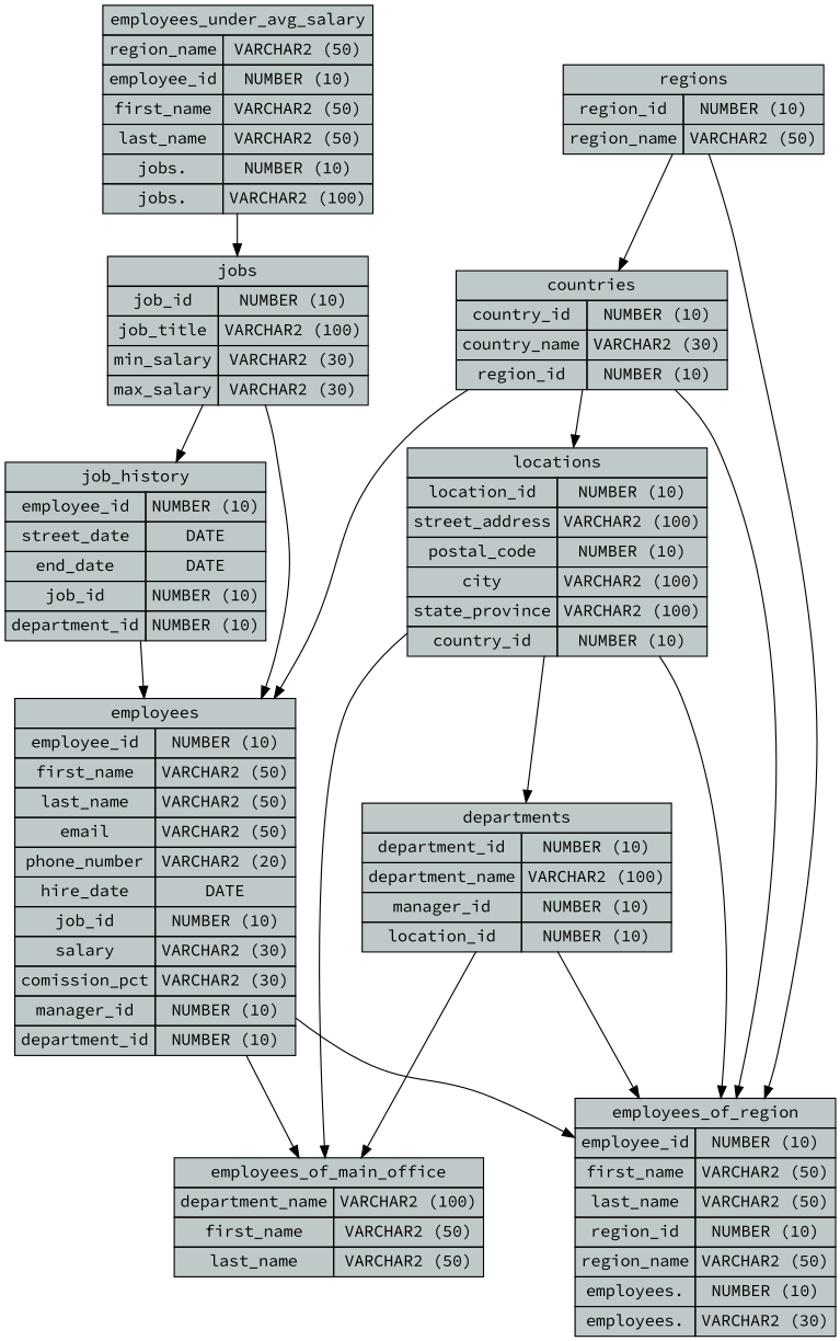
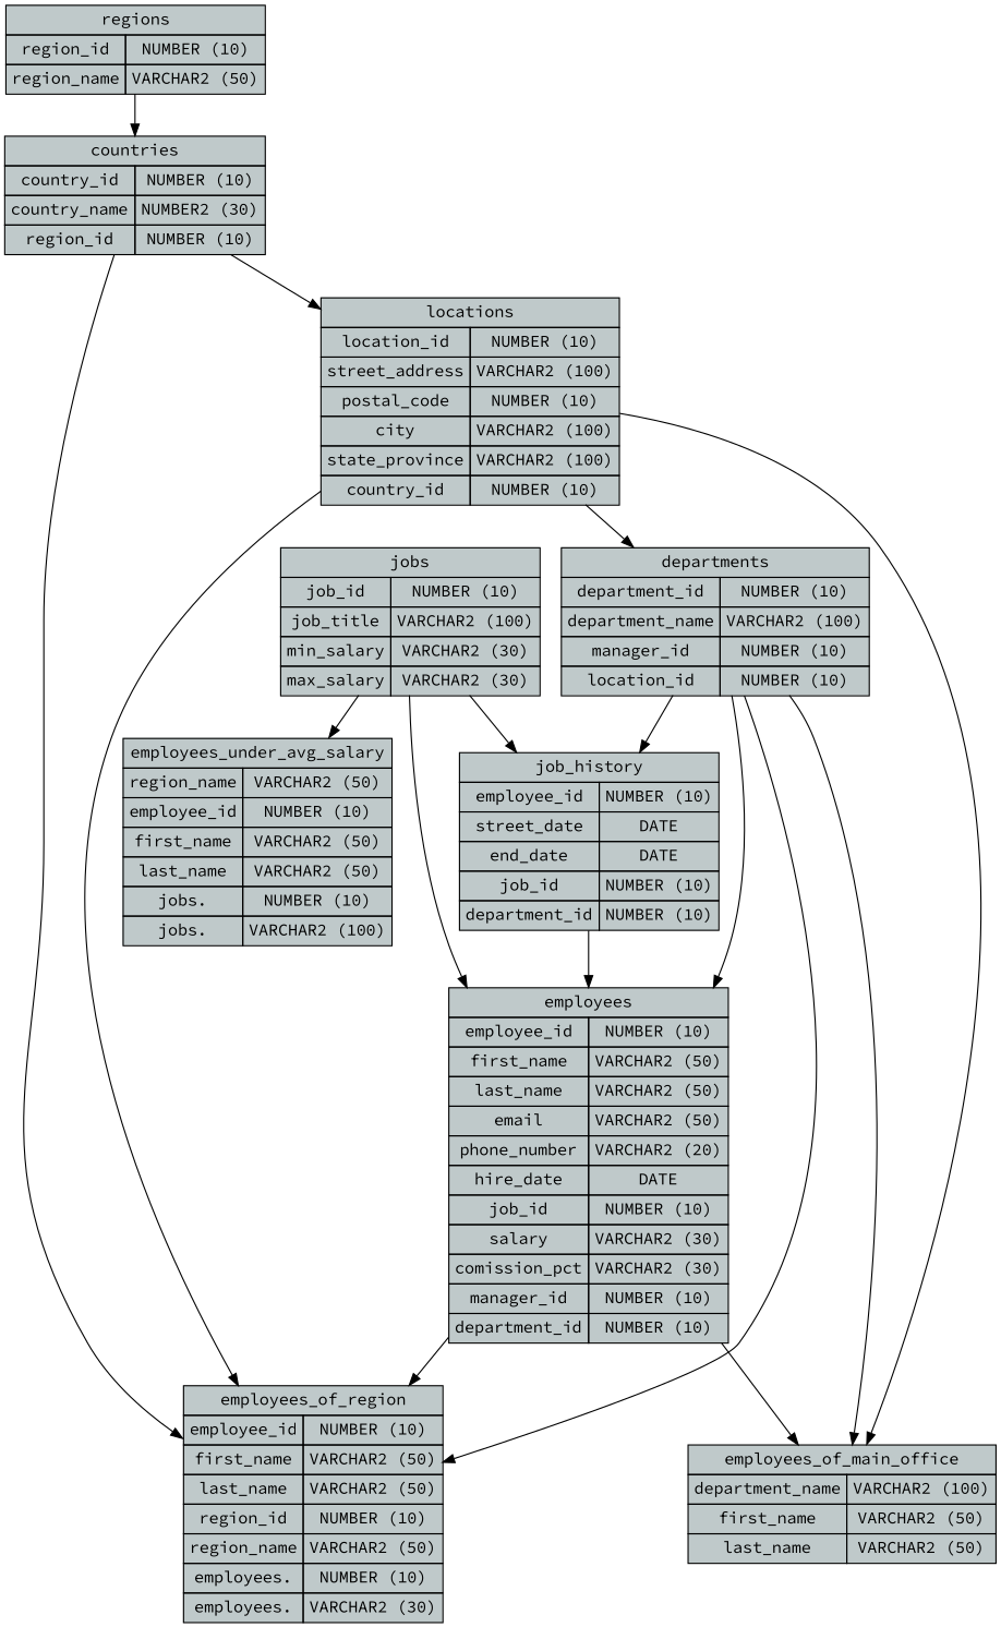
  digraph {
    fontname="Source Code Pro"
    node [fillcolor="#BFC9CA" fontname="Source Code Pro" margin=0 shape=none style=filled]
    edge [fontname="Source Code Pro"]
-   n1 [label=<<TABLE BORDER="0" CELLBORDER="1" CELLSPACING="0" CELLPADDING="4"><TR><TD COLSPAN="2">countries</TD></TR><TR><TD>country_id</TD><TD>NUMBER (10)</TD></TR><TR><TD>country_name</TD><TD>VARCHAR2 (30)</TD></TR><TR><TD>region_id</TD><TD>NUMBER (10)</TD></TR></TABLE>>]
+   n1 [label=<<TABLE BORDER="0" CELLBORDER="1" CELLSPACING="0" CELLPADDING="4"><TR><TD COLSPAN="2">countries</TD></TR><TR><TD>country_id</TD><TD>NUMBER (10)</TD></TR><TR><TD>country_name</TD><TD>NUMBER2 (30)</TD></TR><TR><TD>region_id</TD><TD>NUMBER (10)</TD></TR></TABLE>>]
    n2 [label=<<TABLE BORDER="0" CELLBORDER="1" CELLSPACING="0" CELLPADDING="4"><TR><TD COLSPAN="2">locations</TD></TR><TR><TD>location_id</TD><TD>NUMBER (10)</TD></TR><TR><TD>street_address</TD><TD>VARCHAR2 (100)</TD></TR><TR><TD>postal_code</TD><TD>NUMBER (10)</TD></TR><TR><TD>city</TD><TD>VARCHAR2 (100)</TD></TR><TR><TD>state_province</TD><TD>VARCHAR2 (100)</TD></TR><TR><TD>country_id</TD><TD>NUMBER (10)</TD></TR></TABLE>>]
    n3 [label=<<TABLE BORDER="0" CELLBORDER="1" CELLSPACING="0" CELLPADDING="4"><TR><TD COLSPAN="2">employees_of_region</TD></TR><TR><TD>employee_id</TD><TD>NUMBER (10)</TD></TR><TR><TD>first_name</TD><TD>VARCHAR2 (50)</TD></TR><TR><TD>last_name</TD><TD>VARCHAR2 (50)</TD></TR><TR><TD>region_id</TD><TD>NUMBER (10)</TD></TR><TR><TD>region_name</TD><TD>VARCHAR2 (50)</TD></TR><TR><TD>employees.</TD><TD>NUMBER (10)</TD></TR><TR><TD>employees.</TD><TD>VARCHAR2 (30)</TD></TR></TABLE>>]
    n4 [label=<<TABLE BORDER="0" CELLBORDER="1" CELLSPACING="0" CELLPADDING="4"><TR><TD COLSPAN="2">departments</TD></TR><TR><TD>department_id</TD><TD>NUMBER (10)</TD></TR><TR><TD>department_name</TD><TD>VARCHAR2 (100)</TD></TR><TR><TD>manager_id</TD><TD>NUMBER (10)</TD></TR><TR><TD>location_id</TD><TD>NUMBER (10)</TD></TR></TABLE>>]
    n5 [label=<<TABLE BORDER="0" CELLBORDER="1" CELLSPACING="0" CELLPADDING="4"><TR><TD COLSPAN="2">employees_of_main_office</TD></TR><TR><TD>department_name</TD><TD>VARCHAR2 (100)</TD></TR><TR><TD>first_name</TD><TD>VARCHAR2 (50)</TD></TR><TR><TD>last_name</TD><TD>VARCHAR2 (50)</TD></TR></TABLE>>]
    n6 [label=<<TABLE BORDER="0" CELLBORDER="1" CELLSPACING="0" CELLPADDING="4"><TR><TD COLSPAN="2">employees</TD></TR><TR><TD>employee_id</TD><TD>NUMBER (10)</TD></TR><TR><TD>first_name</TD><TD>VARCHAR2 (50)</TD></TR><TR><TD>last_name</TD><TD>VARCHAR2 (50)</TD></TR><TR><TD>email</TD><TD>VARCHAR2 (50)</TD></TR><TR><TD>phone_number</TD><TD>VARCHAR2 (20)</TD></TR><TR><TD>hire_date</TD><TD>DATE</TD></TR><TR><TD>job_id</TD><TD>NUMBER (10)</TD></TR><TR><TD>salary</TD><TD>VARCHAR2 (30)</TD></TR><TR><TD>comission_pct</TD><TD>VARCHAR2 (30)</TD></TR><TR><TD>manager_id</TD><TD>NUMBER (10)</TD></TR><TR><TD>department_id</TD><TD>NUMBER (10)</TD></TR></TABLE>>]
    n7 [label=<<TABLE BORDER="0" CELLBORDER="1" CELLSPACING="0" CELLPADDING="4"><TR><TD COLSPAN="2">job_history</TD></TR><TR><TD>employee_id</TD><TD>NUMBER (10)</TD></TR><TR><TD>street_date</TD><TD>DATE</TD></TR><TR><TD>end_date</TD><TD>DATE</TD></TR><TR><TD>job_id</TD><TD>NUMBER (10)</TD></TR><TR><TD>department_id</TD><TD>NUMBER (10)</TD></TR></TABLE>>]
    n8 [label=<<TABLE BORDER="0" CELLBORDER="1" CELLSPACING="0" CELLPADDING="4"><TR><TD COLSPAN="2">jobs</TD></TR><TR><TD>job_id</TD><TD>NUMBER (10)</TD></TR><TR><TD>job_title</TD><TD>VARCHAR2 (100)</TD></TR><TR><TD>min_salary</TD><TD>VARCHAR2 (30)</TD></TR><TR><TD>max_salary</TD><TD>VARCHAR2 (30)</TD></TR></TABLE>>]
    n9 [label=<<TABLE BORDER="0" CELLBORDER="1" CELLSPACING="0" CELLPADDING="4"><TR><TD COLSPAN="2">employees_under_avg_salary</TD></TR><TR><TD>region_name</TD><TD>VARCHAR2 (50)</TD></TR><TR><TD>employee_id</TD><TD>NUMBER (10)</TD></TR><TR><TD>first_name</TD><TD>VARCHAR2 (50)</TD></TR><TR><TD>last_name</TD><TD>VARCHAR2 (50)</TD></TR><TR><TD>jobs.</TD><TD>NUMBER (10)</TD></TR><TR><TD>jobs.</TD><TD>VARCHAR2 (100)</TD></TR></TABLE>>]
    n10 [label=<<TABLE BORDER="0" CELLBORDER="1" CELLSPACING="0" CELLPADDING="4"><TR><TD COLSPAN="2">regions</TD></TR><TR><TD>region_id</TD><TD>NUMBER (10)</TD></TR><TR><TD>region_name</TD><TD>VARCHAR2 (50)</TD></TR></TABLE>>]
    n1 -> n2
    n1 -> n3
    n2 -> n3
    n2 -> n4
    n2 -> n5
    n4 -> n3
    n4 -> n5
-   n1 -> n6
+   n4 -> n6
+   n4 -> n7
    n6 -> n3
    n6 -> n5
    n7 -> n6
    n8 -> n6
    n8 -> n7
-   n9 -> n8
+   n8 -> n9
    n10 -> n1
-   n10 -> n3
  }
